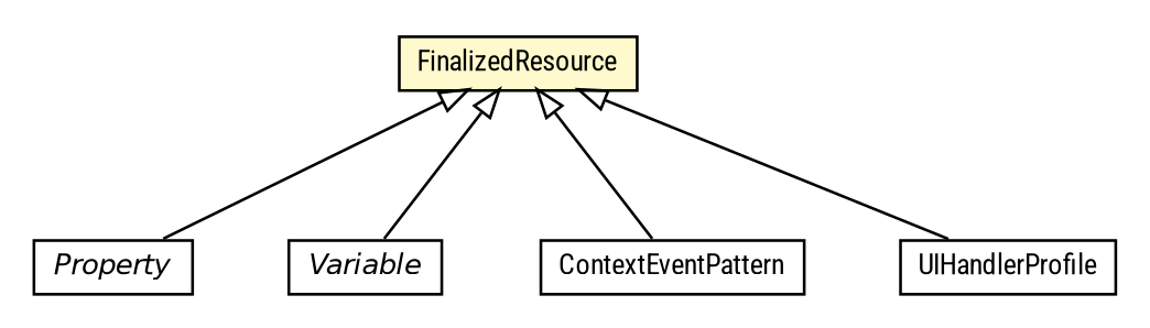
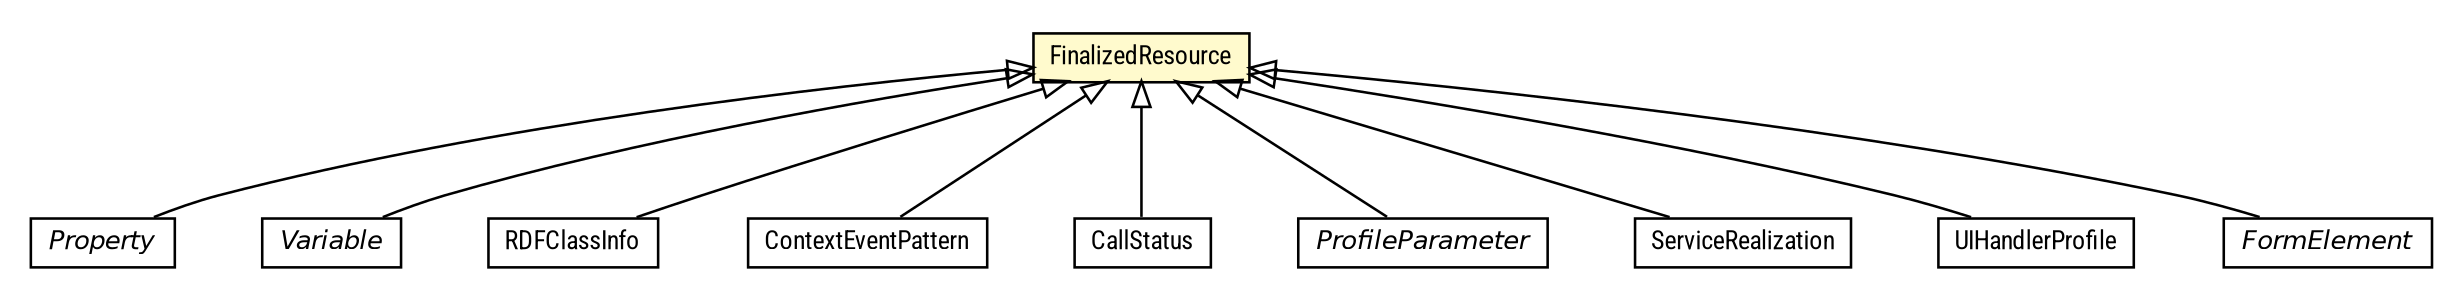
  digraph {
    fontname="Roboto Condensed"
    nodesep=0.25
    ranksep=0.5
    node [fontcolor=black fontname="Roboto Condensed" fontsize=10.0 shape=plaintext]
    edge [arrowtail=empty dir=back fontname="Roboto Condensed" fontsize=10 headport=p labelfontname=Helvetica labelfontsize=10 tailport=p]
    n1 [label=<<table title="org.universAAL.middleware.rdf.Property" border="0" cellborder="1" cellspacing="0" cellpadding="2" port="p" href="./Property.html"> 		<tr><td><table border="0" cellspacing="0" cellpadding="1"> <tr><td align="center" balign="center"><font face="Helvetica-Oblique"> Property </font></td></tr> 		</table></td></tr> 		</table>>]
    n2 [label=<<table title="org.universAAL.middleware.rdf.FinalizedResource" border="0" cellborder="1" cellspacing="0" cellpadding="2" port="p" bgcolor="lemonChiffon" href="./FinalizedResource.html"> 		<tr><td><table border="0" cellspacing="0" cellpadding="1"> <tr><td align="center" balign="center"> FinalizedResource </td></tr> 		</table></td></tr> 		</table>>]
    n3 [label=<<table title="org.universAAL.middleware.rdf.Variable" border="0" cellborder="1" cellspacing="0" cellpadding="2" port="p" href="./Variable.html"> 		<tr><td><table border="0" cellspacing="0" cellpadding="1"> <tr><td align="center" balign="center"><font face="Helvetica-Oblique"> Variable </font></td></tr> 		</table></td></tr> 		</table>>]
+   n4 [label=<<table title="org.universAAL.middleware.rdf.RDFClassInfo" border="0" cellborder="1" cellspacing="0" cellpadding="2" port="p" href="./RDFClassInfo.html"> 		<tr><td><table border="0" cellspacing="0" cellpadding="1"> <tr><td align="center" balign="center"> RDFClassInfo </td></tr> 		</table></td></tr> 		</table>>]
    n5 [label=<<table title="org.universAAL.middleware.context.ContextEventPattern" border="0" cellborder="1" cellspacing="0" cellpadding="2" port="p" href="../context/ContextEventPattern.html"> 		<tr><td><table border="0" cellspacing="0" cellpadding="1"> <tr><td align="center" balign="center"> ContextEventPattern </td></tr> 		</table></td></tr> 		</table>>]
+   n6 [label=<<table title="org.universAAL.middleware.service.CallStatus" border="0" cellborder="1" cellspacing="0" cellpadding="2" port="p" href="../service/CallStatus.html"> 		<tr><td><table border="0" cellspacing="0" cellpadding="1"> <tr><td align="center" balign="center"> CallStatus </td></tr> 		</table></td></tr> 		</table>>]
+   n7 [label=<<table title="org.universAAL.middleware.service.owls.profile.ProfileParameter" border="0" cellborder="1" cellspacing="0" cellpadding="2" port="p" href="../service/owls/profile/ProfileParameter.html"> 		<tr><td><table border="0" cellspacing="0" cellpadding="1"> <tr><td align="center" balign="center"><font face="Helvetica-Oblique"> ProfileParameter </font></td></tr> 		</table></td></tr> 		</table>>]
+   n8 [label=<<table title="org.universAAL.middleware.service.impl.ServiceRealization" border="0" cellborder="1" cellspacing="0" cellpadding="2" port="p" href="../service/impl/ServiceRealization.html"> 		<tr><td><table border="0" cellspacing="0" cellpadding="1"> <tr><td align="center" balign="center"> ServiceRealization </td></tr> 		</table></td></tr> 		</table>>]
    n9 [label=<<table title="org.universAAL.middleware.ui.UIHandlerProfile" border="0" cellborder="1" cellspacing="0" cellpadding="2" port="p" href="../ui/UIHandlerProfile.html"> 		<tr><td><table border="0" cellspacing="0" cellpadding="1"> <tr><td align="center" balign="center"> UIHandlerProfile </td></tr> 		</table></td></tr> 		</table>>]
+   n10 [label=<<table title="org.universAAL.middleware.ui.rdf.FormElement" border="0" cellborder="1" cellspacing="0" cellpadding="2" port="p" href="../ui/rdf/FormElement.html"> 		<tr><td><table border="0" cellspacing="0" cellpadding="1"> <tr><td align="center" balign="center"><font face="Helvetica-Oblique"> FormElement </font></td></tr> 		</table></td></tr> 		</table>>]
    n2 -> n1
    n2 -> n3
+   n2 -> n4
    n2 -> n5
+   n2 -> n6
+   n2 -> n7
+   n2 -> n8
    n2 -> n9
+   n2 -> n10
  }
